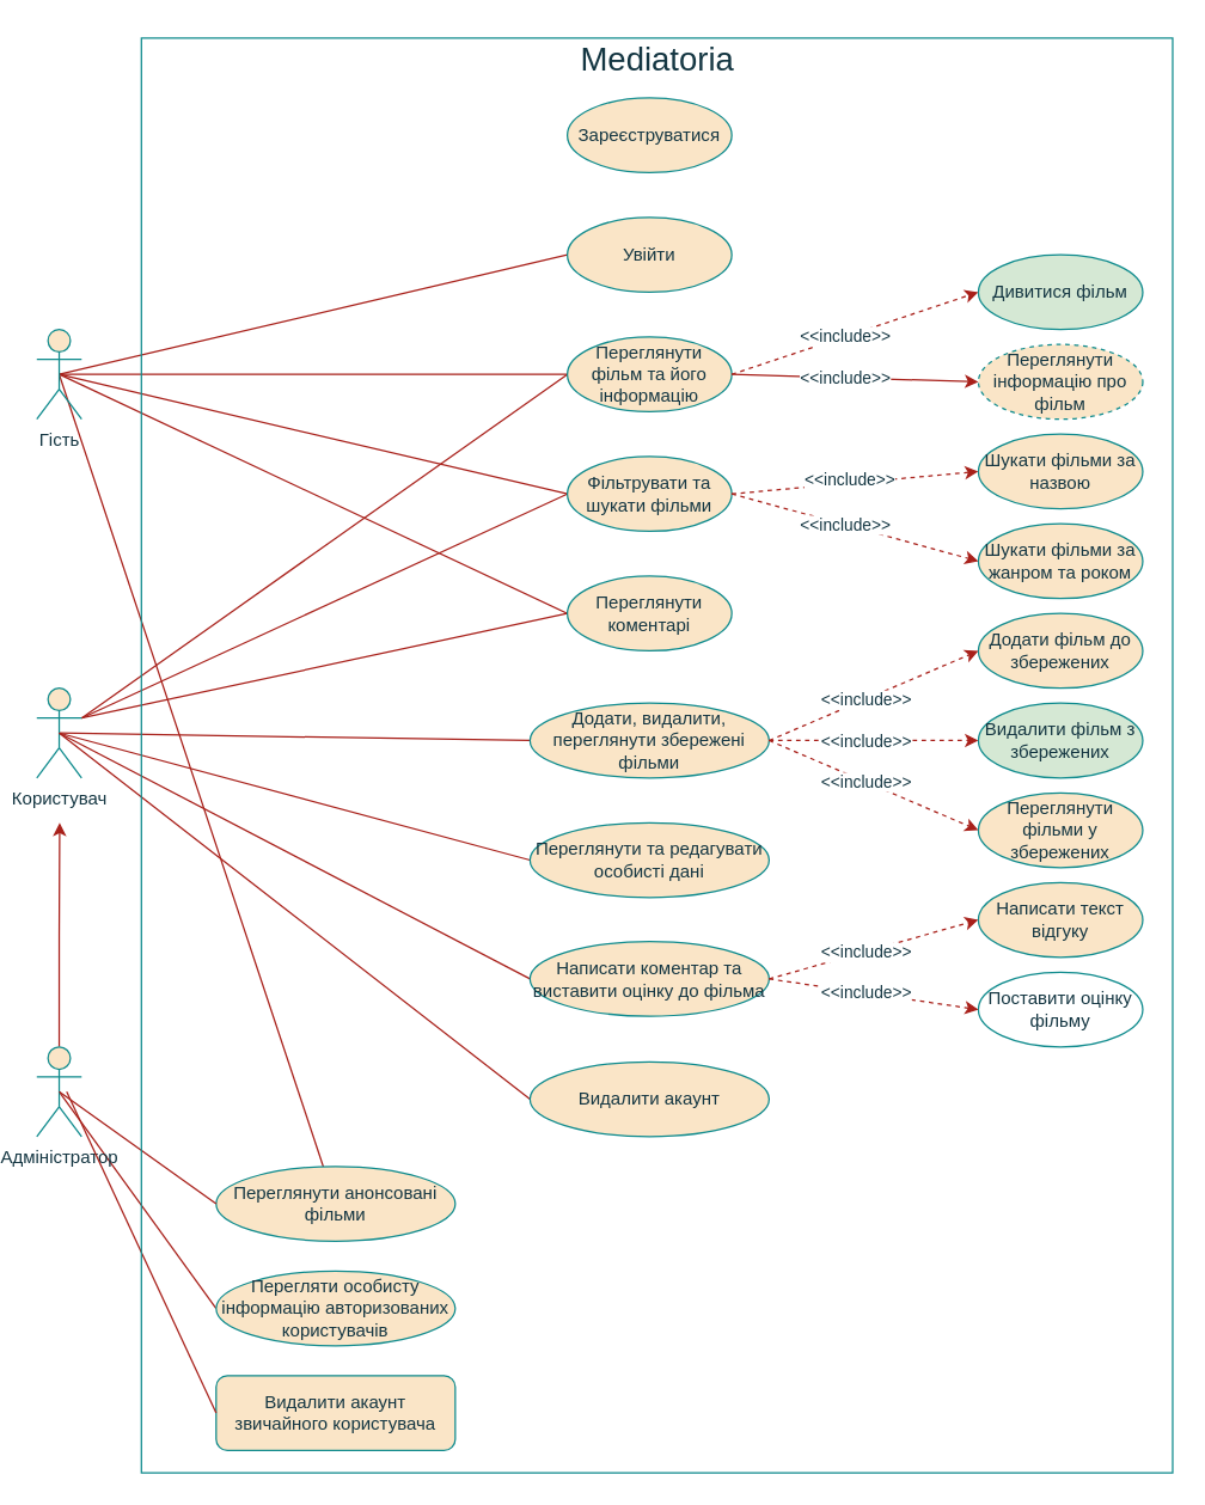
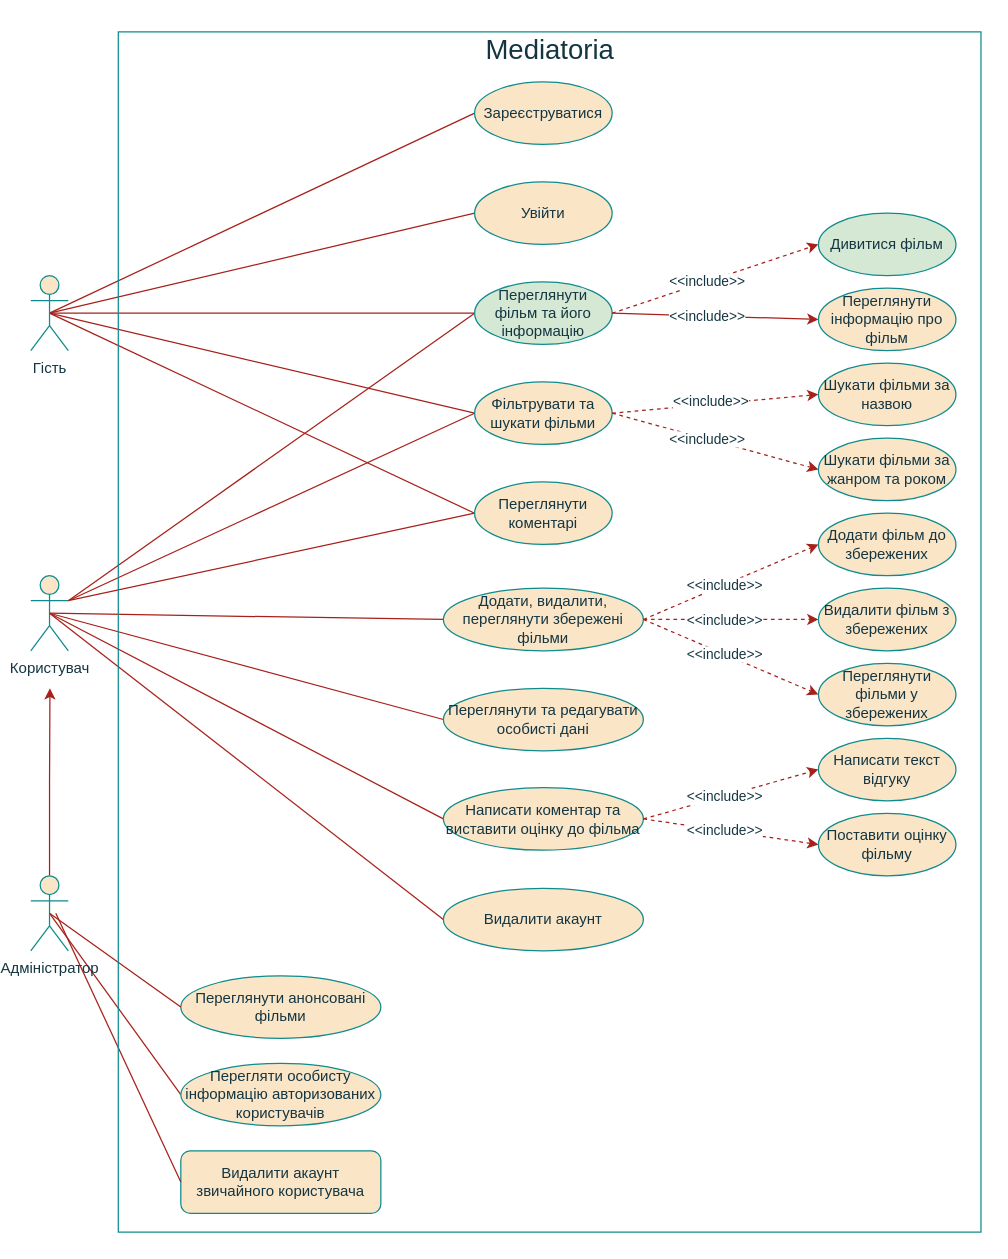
  <mxCell id="0" />
  <mxCell id="1" parent="0" />
- <mxCell id="2" style="rounded=0;orthogonalLoop=1;jettySize=auto;html=1;exitX=0.5;exitY=0.5;exitDx=0;exitDy=0;exitPerimeter=0;endArrow=none;endFill=0;labelBackgroundColor=none;strokeColor=#A8201A;fontColor=default;" edge="1" parent="1" source="7" target="30"><mxGeometry relative="1" as="geometry" /></mxCell>
+ <mxCell id="2" style="rounded=0;orthogonalLoop=1;jettySize=auto;html=1;exitX=0.5;exitY=0.5;exitDx=0;exitDy=0;exitPerimeter=0;entryX=0;entryY=0.5;entryDx=0;entryDy=0;endArrow=none;endFill=0;labelBackgroundColor=none;strokeColor=#A8201A;fontColor=default;" edge="1" parent="1" source="7" target="18"><mxGeometry relative="1" as="geometry" /></mxCell>
  <mxCell id="3" style="rounded=0;orthogonalLoop=1;jettySize=auto;html=1;exitX=0.5;exitY=0.5;exitDx=0;exitDy=0;exitPerimeter=0;entryX=0;entryY=0.5;entryDx=0;entryDy=0;endArrow=none;endFill=0;labelBackgroundColor=none;strokeColor=#A8201A;fontColor=default;" edge="1" parent="1" source="7" target="19"><mxGeometry relative="1" as="geometry" /></mxCell>
  <mxCell id="4" style="rounded=0;orthogonalLoop=1;jettySize=auto;html=1;exitX=0.5;exitY=0.5;exitDx=0;exitDy=0;exitPerimeter=0;entryX=0;entryY=0.5;entryDx=0;entryDy=0;endArrow=none;endFill=0;labelBackgroundColor=none;strokeColor=#A8201A;fontColor=default;" edge="1" parent="1" source="7" target="20"><mxGeometry relative="1" as="geometry" /></mxCell>
  <mxCell id="5" style="rounded=0;orthogonalLoop=1;jettySize=auto;html=1;exitX=0.5;exitY=0.5;exitDx=0;exitDy=0;exitPerimeter=0;entryX=0;entryY=0.5;entryDx=0;entryDy=0;strokeColor=#A8201A;fontColor=#143642;fillColor=#FAE5C7;endArrow=none;endFill=0;" edge="1" parent="1" source="7" target="21"><mxGeometry relative="1" as="geometry" /></mxCell>
  <mxCell id="6" style="rounded=0;orthogonalLoop=1;jettySize=auto;html=1;exitX=0.5;exitY=0.5;exitDx=0;exitDy=0;exitPerimeter=0;entryX=0;entryY=0.5;entryDx=0;entryDy=0;strokeColor=#A8201A;fontColor=#143642;fillColor=#FAE5C7;endArrow=none;endFill=0;" edge="1" parent="1" source="7" target="22"><mxGeometry relative="1" as="geometry" /></mxCell>
  <mxCell id="7" value="Гість" style="shape=umlActor;verticalLabelPosition=bottom;verticalAlign=top;html=1;outlineConnect=0;labelBackgroundColor=none;fillColor=#FAE5C7;strokeColor=#0F8B8D;fontColor=#143642;" vertex="1" parent="1"><mxGeometry x="20" y="220" width="30" height="60" as="geometry" /></mxCell>
  <mxCell id="8" style="rounded=0;orthogonalLoop=1;jettySize=auto;html=1;exitX=1;exitY=0.333;exitDx=0;exitDy=0;exitPerimeter=0;entryX=0;entryY=0.5;entryDx=0;entryDy=0;strokeColor=#A8201A;fontColor=#143642;fillColor=#FAE5C7;endArrow=none;endFill=0;" edge="1" parent="1" source="13" target="20"><mxGeometry relative="1" as="geometry" /></mxCell>
  <mxCell id="9" style="rounded=0;orthogonalLoop=1;jettySize=auto;html=1;exitX=1;exitY=0.333;exitDx=0;exitDy=0;exitPerimeter=0;entryX=0;entryY=0.5;entryDx=0;entryDy=0;strokeColor=#A8201A;fontColor=#143642;fillColor=#FAE5C7;endArrow=none;endFill=0;" edge="1" parent="1" source="13" target="21"><mxGeometry relative="1" as="geometry" /></mxCell>
  <mxCell id="10" style="rounded=0;orthogonalLoop=1;jettySize=auto;html=1;exitX=1;exitY=0.333;exitDx=0;exitDy=0;exitPerimeter=0;entryX=0;entryY=0.5;entryDx=0;entryDy=0;strokeColor=#A8201A;fontColor=#143642;fillColor=#FAE5C7;endArrow=none;endFill=0;" edge="1" parent="1" source="13" target="22"><mxGeometry relative="1" as="geometry" /></mxCell>
  <mxCell id="11" style="rounded=0;orthogonalLoop=1;jettySize=auto;html=1;exitX=0.5;exitY=0.5;exitDx=0;exitDy=0;exitPerimeter=0;entryX=0;entryY=0.5;entryDx=0;entryDy=0;strokeColor=#A8201A;fontColor=#143642;fillColor=#FAE5C7;endArrow=none;endFill=0;" edge="1" parent="1" source="13" target="26"><mxGeometry relative="1" as="geometry" /></mxCell>
  <mxCell id="12" style="rounded=0;orthogonalLoop=1;jettySize=auto;html=1;exitX=0.5;exitY=0.5;exitDx=0;exitDy=0;exitPerimeter=0;entryX=0;entryY=0.5;entryDx=0;entryDy=0;strokeColor=#A8201A;fontColor=#143642;fillColor=#FAE5C7;endArrow=none;endFill=0;" edge="1" parent="1" source="13" target="27"><mxGeometry relative="1" as="geometry" /></mxCell>
  <mxCell id="13" value="Користувач" style="shape=umlActor;verticalLabelPosition=bottom;verticalAlign=top;html=1;outlineConnect=0;labelBackgroundColor=none;fillColor=#FAE5C7;strokeColor=#0F8B8D;fontColor=#143642;" vertex="1" parent="1"><mxGeometry x="20" y="460" width="30" height="60" as="geometry" /></mxCell>
  <mxCell id="14" style="edgeStyle=orthogonalEdgeStyle;rounded=0;orthogonalLoop=1;jettySize=auto;html=1;exitX=0.5;exitY=0;exitDx=0;exitDy=0;exitPerimeter=0;strokeColor=#A8201A;fontColor=#143642;fillColor=#FAE5C7;" edge="1" parent="1" source="16"><mxGeometry relative="1" as="geometry"><mxPoint x="35.333" y="550" as="targetPoint" /></mxGeometry></mxCell>
  <mxCell id="15" style="rounded=0;orthogonalLoop=1;jettySize=auto;html=1;exitX=0.5;exitY=0.5;exitDx=0;exitDy=0;exitPerimeter=0;entryX=0;entryY=0.5;entryDx=0;entryDy=0;strokeColor=#A8201A;fontColor=#143642;fillColor=#FAE5C7;endArrow=none;endFill=0;" edge="1" parent="1" source="16" target="32"><mxGeometry relative="1" as="geometry" /></mxCell>
  <mxCell id="16" value="Адміністратор" style="shape=umlActor;verticalLabelPosition=bottom;verticalAlign=top;html=1;outlineConnect=0;labelBackgroundColor=none;fillColor=#FAE5C7;strokeColor=#0F8B8D;fontColor=#143642;" vertex="1" parent="1"><mxGeometry x="20" y="700" width="30" height="60" as="geometry" /></mxCell>
  <mxCell id="17" value="" style="group" vertex="1" connectable="0" parent="1"><mxGeometry x="375" y="65" width="110" height="370" as="geometry" /></mxCell>
  <mxCell id="18" value="Зареєструватися" style="ellipse;whiteSpace=wrap;html=1;labelBackgroundColor=none;fillColor=#FAE5C7;strokeColor=#0F8B8D;fontColor=#143642;" vertex="1" parent="17"><mxGeometry width="110" height="50" as="geometry" /></mxCell>
  <mxCell id="19" value="Увійти" style="ellipse;whiteSpace=wrap;html=1;labelBackgroundColor=none;fillColor=#FAE5C7;strokeColor=#0F8B8D;fontColor=#143642;" vertex="1" parent="17"><mxGeometry y="80" width="110" height="50" as="geometry" /></mxCell>
- <mxCell id="20" value="Переглянути фільм та його інформацію" style="ellipse;whiteSpace=wrap;html=1;labelBackgroundColor=none;fillColor=#FAE5C7;strokeColor=#0F8B8D;fontColor=#143642;" vertex="1" parent="17"><mxGeometry y="160" width="110" height="50" as="geometry" /></mxCell>
+ <mxCell id="20" value="Переглянути фільм та його інформацію" style="ellipse;whiteSpace=wrap;html=1;labelBackgroundColor=none;fillColor=#d5e8d4;strokeColor=#0F8B8D;fontColor=#143642;" vertex="1" parent="17"><mxGeometry y="160" width="110" height="50" as="geometry" /></mxCell>
  <mxCell id="21" value="Фільтрувати та шукати фільми" style="ellipse;whiteSpace=wrap;html=1;labelBackgroundColor=none;fillColor=#FAE5C7;strokeColor=#0F8B8D;fontColor=#143642;" vertex="1" parent="17"><mxGeometry y="240" width="110" height="50" as="geometry" /></mxCell>
  <mxCell id="22" value="Переглянути коментарі" style="ellipse;whiteSpace=wrap;html=1;labelBackgroundColor=none;fillColor=#FAE5C7;strokeColor=#0F8B8D;fontColor=#143642;" vertex="1" parent="17"><mxGeometry y="320" width="110" height="50" as="geometry" /></mxCell>
  <mxCell id="23" value="" style="endArrow=none;html=1;rounded=0;strokeColor=#A8201A;fontColor=#143642;fillColor=#FAE5C7;exitX=0.5;exitY=0.5;exitDx=0;exitDy=0;exitPerimeter=0;entryX=0;entryY=0.5;entryDx=0;entryDy=0;" edge="1" parent="1" source="13" target="28"><mxGeometry width="50" height="50" relative="1" as="geometry"><mxPoint x="90" y="710" as="sourcePoint" /><mxPoint x="140" y="660" as="targetPoint" /></mxGeometry></mxCell>
  <mxCell id="24" value="" style="endArrow=none;html=1;rounded=0;strokeColor=#A8201A;fontColor=#143642;fillColor=#FAE5C7;exitX=0.5;exitY=0.5;exitDx=0;exitDy=0;exitPerimeter=0;entryX=0;entryY=0.5;entryDx=0;entryDy=0;" edge="1" parent="1" source="13" target="29"><mxGeometry width="50" height="50" relative="1" as="geometry"><mxPoint x="350" y="600" as="sourcePoint" /><mxPoint x="400" y="550" as="targetPoint" /></mxGeometry></mxCell>
  <mxCell id="25" value="" style="group" vertex="1" connectable="0" parent="1"><mxGeometry x="350" y="470" width="160" height="290" as="geometry" /></mxCell>
  <mxCell id="26" value="Додати, видалити, переглянути збережені&lt;br&gt;фільми" style="ellipse;whiteSpace=wrap;html=1;labelBackgroundColor=none;fillColor=#FAE5C7;strokeColor=#0F8B8D;fontColor=#143642;" vertex="1" parent="25"><mxGeometry width="160" height="50" as="geometry" /></mxCell>
  <mxCell id="27" value="Переглянути та редагувати особисті дані" style="ellipse;whiteSpace=wrap;html=1;labelBackgroundColor=none;fillColor=#FAE5C7;strokeColor=#0F8B8D;fontColor=#143642;" vertex="1" parent="25"><mxGeometry y="80" width="160" height="50" as="geometry" /></mxCell>
  <mxCell id="28" value="Написати коментар та виставити оцінку до фільма" style="ellipse;whiteSpace=wrap;html=1;labelBackgroundColor=none;fillColor=#FAE5C7;strokeColor=#0F8B8D;fontColor=#143642;" vertex="1" parent="25"><mxGeometry y="159.5" width="160" height="50" as="geometry" /></mxCell>
  <mxCell id="29" value="Видалити акаунт" style="ellipse;whiteSpace=wrap;html=1;labelBackgroundColor=none;fillColor=#FAE5C7;strokeColor=#0F8B8D;fontColor=#143642;" vertex="1" parent="25"><mxGeometry y="240" width="160" height="50" as="geometry" /></mxCell>
  <mxCell id="30" value="Переглянути анонсовані фільми" style="ellipse;whiteSpace=wrap;html=1;labelBackgroundColor=none;fillColor=#FAE5C7;strokeColor=#0F8B8D;fontColor=#143642;" vertex="1" parent="1"><mxGeometry x="140" y="780" width="160" height="50" as="geometry" /></mxCell>
  <mxCell id="31" value="" style="endArrow=none;html=1;rounded=0;strokeColor=#A8201A;fontColor=#143642;fillColor=#FAE5C7;entryX=0;entryY=0.5;entryDx=0;entryDy=0;exitX=0.5;exitY=0.5;exitDx=0;exitDy=0;exitPerimeter=0;" edge="1" parent="1" source="16" target="30"><mxGeometry width="50" height="50" relative="1" as="geometry"><mxPoint x="80" y="590" as="sourcePoint" /><mxPoint x="130" y="540" as="targetPoint" /></mxGeometry></mxCell>
  <mxCell id="32" value="Перегляти особисту інформацію авторизованих користувачів" style="ellipse;whiteSpace=wrap;html=1;labelBackgroundColor=none;fillColor=#FAE5C7;strokeColor=#0F8B8D;fontColor=#143642;" vertex="1" parent="1"><mxGeometry x="140" y="850" width="160" height="50" as="geometry" /></mxCell>
  <mxCell id="33" value="Видалити акаунт звичайного користувача" style="whiteSpace=wrap;html=1;labelBackgroundColor=none;fillColor=#FAE5C7;strokeColor=#0F8B8D;fontColor=#143642;rounded=1;" vertex="1" parent="1"><mxGeometry x="140" y="920" width="160" height="50" as="geometry" /></mxCell>
  <mxCell id="34" value="" style="endArrow=none;html=1;rounded=0;strokeColor=#A8201A;fontColor=#143642;fillColor=#FAE5C7;entryX=0;entryY=0.5;entryDx=0;entryDy=0;" edge="1" parent="1" target="33"><mxGeometry width="50" height="50" relative="1" as="geometry"><mxPoint x="40" y="730" as="sourcePoint" /><mxPoint x="130" y="600" as="targetPoint" /></mxGeometry></mxCell>
  <mxCell id="35" value="Шукати фільми за назвою" style="ellipse;whiteSpace=wrap;html=1;labelBackgroundColor=none;fillColor=#FAE5C7;strokeColor=#0F8B8D;fontColor=#143642;" vertex="1" parent="1"><mxGeometry x="650" y="290" width="110" height="50" as="geometry" /></mxCell>
  <mxCell id="36" style="rounded=0;orthogonalLoop=1;jettySize=auto;html=1;exitX=1;exitY=0.5;exitDx=0;exitDy=0;entryX=0;entryY=0.5;entryDx=0;entryDy=0;strokeColor=#A8201A;fontColor=#143642;fillColor=#FAE5C7;dashed=1;" edge="1" parent="1" source="21" target="35"><mxGeometry relative="1" as="geometry" /></mxCell>
  <mxCell id="37" value="&amp;lt;&amp;lt;include&amp;gt;&amp;gt;" style="edgeLabel;html=1;align=center;verticalAlign=middle;resizable=0;points=[];fontColor=#143642;" vertex="1" connectable="0" parent="36"><mxGeometry x="-0.058" y="2" relative="1" as="geometry"><mxPoint x="1" as="offset" /></mxGeometry></mxCell>
  <mxCell id="38" value="Шукати фільми&amp;nbsp;за жанром та роком" style="ellipse;whiteSpace=wrap;html=1;labelBackgroundColor=none;fillColor=#FAE5C7;strokeColor=#0F8B8D;fontColor=#143642;" vertex="1" parent="1"><mxGeometry x="650" y="350" width="110" height="50" as="geometry" /></mxCell>
  <mxCell id="39" style="rounded=0;orthogonalLoop=1;jettySize=auto;html=1;exitX=1;exitY=0.5;exitDx=0;exitDy=0;entryX=0;entryY=0.5;entryDx=0;entryDy=0;strokeColor=#A8201A;fontColor=#143642;fillColor=#FAE5C7;dashed=1;" edge="1" parent="1" source="21" target="38"><mxGeometry relative="1" as="geometry" /></mxCell>
  <mxCell id="40" value="&amp;lt;&amp;lt;include&amp;gt;&amp;gt;" style="edgeLabel;html=1;align=center;verticalAlign=middle;resizable=0;points=[];fontColor=#143642;" vertex="1" connectable="0" parent="39"><mxGeometry x="-0.084" relative="1" as="geometry"><mxPoint as="offset" /></mxGeometry></mxCell>
  <mxCell id="41" value="Додати фільм до збережених" style="ellipse;whiteSpace=wrap;html=1;labelBackgroundColor=none;fillColor=#FAE5C7;strokeColor=#0F8B8D;fontColor=#143642;" vertex="1" parent="1"><mxGeometry x="650" y="410" width="110" height="50" as="geometry" /></mxCell>
- <mxCell id="42" value="Видалити фільм з збережених" style="ellipse;whiteSpace=wrap;html=1;labelBackgroundColor=none;fillColor=#d5e8d4;strokeColor=#0F8B8D;fontColor=#143642;" vertex="1" parent="1"><mxGeometry x="650" y="470" width="110" height="50" as="geometry" /></mxCell>
+ <mxCell id="42" value="Видалити фільм з збережених" style="ellipse;whiteSpace=wrap;html=1;labelBackgroundColor=none;fillColor=#FAE5C7;strokeColor=#0F8B8D;fontColor=#143642;" vertex="1" parent="1"><mxGeometry x="650" y="470" width="110" height="50" as="geometry" /></mxCell>
  <mxCell id="43" value="Переглянути фільми у збережених" style="ellipse;whiteSpace=wrap;html=1;labelBackgroundColor=none;fillColor=#FAE5C7;strokeColor=#0F8B8D;fontColor=#143642;" vertex="1" parent="1"><mxGeometry x="650" y="530" width="110" height="50" as="geometry" /></mxCell>
  <mxCell id="44" style="rounded=0;orthogonalLoop=1;jettySize=auto;html=1;exitX=1;exitY=0.5;exitDx=0;exitDy=0;entryX=0;entryY=0.5;entryDx=0;entryDy=0;strokeColor=#A8201A;fontColor=#143642;fillColor=#FAE5C7;dashed=1;" edge="1" parent="1" source="26" target="41"><mxGeometry relative="1" as="geometry"><mxPoint x="570" y="340" as="sourcePoint" /><mxPoint x="650" y="375" as="targetPoint" /></mxGeometry></mxCell>
  <mxCell id="45" value="&amp;lt;&amp;lt;include&amp;gt;&amp;gt;" style="edgeLabel;html=1;align=center;verticalAlign=middle;resizable=0;points=[];fontColor=#143642;" vertex="1" connectable="0" parent="44"><mxGeometry x="-0.084" relative="1" as="geometry"><mxPoint as="offset" /></mxGeometry></mxCell>
  <mxCell id="46" style="rounded=0;orthogonalLoop=1;jettySize=auto;html=1;exitX=1;exitY=0.5;exitDx=0;exitDy=0;entryX=0;entryY=0.5;entryDx=0;entryDy=0;strokeColor=#A8201A;fontColor=#143642;fillColor=#FAE5C7;dashed=1;" edge="1" parent="1" source="26" target="42"><mxGeometry relative="1" as="geometry"><mxPoint x="580" y="350" as="sourcePoint" /><mxPoint x="660" y="385" as="targetPoint" /></mxGeometry></mxCell>
  <mxCell id="47" value="&amp;lt;&amp;lt;include&amp;gt;&amp;gt;" style="edgeLabel;html=1;align=center;verticalAlign=middle;resizable=0;points=[];fontColor=#143642;" vertex="1" connectable="0" parent="46"><mxGeometry x="-0.084" relative="1" as="geometry"><mxPoint as="offset" /></mxGeometry></mxCell>
  <mxCell id="48" style="rounded=0;orthogonalLoop=1;jettySize=auto;html=1;exitX=1;exitY=0.5;exitDx=0;exitDy=0;entryX=0;entryY=0.5;entryDx=0;entryDy=0;strokeColor=#A8201A;fontColor=#143642;fillColor=#FAE5C7;dashed=1;" edge="1" parent="1" source="26" target="43"><mxGeometry relative="1" as="geometry"><mxPoint x="520" y="505" as="sourcePoint" /><mxPoint x="650" y="535" as="targetPoint" /></mxGeometry></mxCell>
  <mxCell id="49" value="&amp;lt;&amp;lt;include&amp;gt;&amp;gt;" style="edgeLabel;html=1;align=center;verticalAlign=middle;resizable=0;points=[];fontColor=#143642;" vertex="1" connectable="0" parent="48"><mxGeometry x="-0.084" relative="1" as="geometry"><mxPoint as="offset" /></mxGeometry></mxCell>
  <mxCell id="50" value="Дивитися фільм" style="ellipse;whiteSpace=wrap;html=1;labelBackgroundColor=none;fillColor=#d5e8d4;strokeColor=#0F8B8D;fontColor=#143642;" vertex="1" parent="1"><mxGeometry x="650" y="170" width="110" height="50" as="geometry" /></mxCell>
- <mxCell id="51" value="Переглянути інформацію про фільм" style="ellipse;whiteSpace=wrap;html=1;labelBackgroundColor=none;fillColor=#FAE5C7;strokeColor=#0F8B8D;fontColor=#143642;dashed=1;" vertex="1" parent="1"><mxGeometry x="650" y="230" width="110" height="50" as="geometry" /></mxCell>
+ <mxCell id="51" value="Переглянути інформацію про фільм" style="ellipse;whiteSpace=wrap;html=1;labelBackgroundColor=none;fillColor=#FAE5C7;strokeColor=#0F8B8D;fontColor=#143642;" vertex="1" parent="1"><mxGeometry x="650" y="230" width="110" height="50" as="geometry" /></mxCell>
  <mxCell id="52" style="rounded=0;orthogonalLoop=1;jettySize=auto;html=1;exitX=1;exitY=0.5;exitDx=0;exitDy=0;entryX=0;entryY=0.5;entryDx=0;entryDy=0;strokeColor=#A8201A;fontColor=#143642;fillColor=#FAE5C7;dashed=0;" edge="1" parent="1" source="20" target="51"><mxGeometry relative="1" as="geometry"><mxPoint x="570" y="340" as="sourcePoint" /><mxPoint x="660" y="365" as="targetPoint" /></mxGeometry></mxCell>
  <mxCell id="53" value="&amp;lt;&amp;lt;include&amp;gt;&amp;gt;" style="edgeLabel;html=1;align=center;verticalAlign=middle;resizable=0;points=[];fontColor=#143642;" vertex="1" connectable="0" parent="52"><mxGeometry x="-0.084" relative="1" as="geometry"><mxPoint as="offset" /></mxGeometry></mxCell>
  <mxCell id="54" style="rounded=0;orthogonalLoop=1;jettySize=auto;html=1;exitX=1;exitY=0.5;exitDx=0;exitDy=0;entryX=0;entryY=0.5;entryDx=0;entryDy=0;strokeColor=#A8201A;fontColor=#143642;fillColor=#FAE5C7;dashed=1;" edge="1" parent="1" source="20" target="50"><mxGeometry relative="1" as="geometry"><mxPoint x="570" y="260" as="sourcePoint" /><mxPoint x="660" y="235" as="targetPoint" /></mxGeometry></mxCell>
  <mxCell id="55" value="&amp;lt;&amp;lt;include&amp;gt;&amp;gt;" style="edgeLabel;html=1;align=center;verticalAlign=middle;resizable=0;points=[];fontColor=#143642;" vertex="1" connectable="0" parent="54"><mxGeometry x="-0.084" relative="1" as="geometry"><mxPoint as="offset" /></mxGeometry></mxCell>
  <mxCell id="56" value="Написати текст відгуку" style="ellipse;whiteSpace=wrap;html=1;labelBackgroundColor=none;fillColor=#FAE5C7;strokeColor=#0F8B8D;fontColor=#143642;" vertex="1" parent="1"><mxGeometry x="650" y="590" width="110" height="50" as="geometry" /></mxCell>
- <mxCell id="57" value="Поставити оцінку фільму" style="ellipse;whiteSpace=wrap;html=1;labelBackgroundColor=none;fillColor=#ffffff;strokeColor=#0F8B8D;fontColor=#143642;" vertex="1" parent="1"><mxGeometry x="650" y="650" width="110" height="50" as="geometry" /></mxCell>
+ <mxCell id="57" value="Поставити оцінку фільму" style="ellipse;whiteSpace=wrap;html=1;labelBackgroundColor=none;fillColor=#FAE5C7;strokeColor=#0F8B8D;fontColor=#143642;" vertex="1" parent="1"><mxGeometry x="650" y="650" width="110" height="50" as="geometry" /></mxCell>
  <mxCell id="58" style="rounded=0;orthogonalLoop=1;jettySize=auto;html=1;exitX=1;exitY=0.5;exitDx=0;exitDy=0;entryX=0;entryY=0.5;entryDx=0;entryDy=0;strokeColor=#A8201A;fontColor=#143642;fillColor=#FAE5C7;dashed=1;" edge="1" parent="1" source="28" target="56"><mxGeometry relative="1" as="geometry"><mxPoint x="520" y="505" as="sourcePoint" /><mxPoint x="660" y="565" as="targetPoint" /></mxGeometry></mxCell>
  <mxCell id="59" value="&amp;lt;&amp;lt;include&amp;gt;&amp;gt;" style="edgeLabel;html=1;align=center;verticalAlign=middle;resizable=0;points=[];fontColor=#143642;" vertex="1" connectable="0" parent="58"><mxGeometry x="-0.084" relative="1" as="geometry"><mxPoint as="offset" /></mxGeometry></mxCell>
  <mxCell id="60" style="rounded=0;orthogonalLoop=1;jettySize=auto;html=1;exitX=1;exitY=0.5;exitDx=0;exitDy=0;entryX=0;entryY=0.5;entryDx=0;entryDy=0;strokeColor=#A8201A;fontColor=#143642;fillColor=#FAE5C7;dashed=1;" edge="1" parent="1" source="28" target="57"><mxGeometry relative="1" as="geometry"><mxPoint x="520" y="665" as="sourcePoint" /><mxPoint x="660" y="625" as="targetPoint" /></mxGeometry></mxCell>
  <mxCell id="61" value="&amp;lt;&amp;lt;include&amp;gt;&amp;gt;" style="edgeLabel;html=1;align=center;verticalAlign=middle;resizable=0;points=[];fontColor=#143642;" vertex="1" connectable="0" parent="60"><mxGeometry x="-0.084" relative="1" as="geometry"><mxPoint as="offset" /></mxGeometry></mxCell>
  <mxCell id="62" value="" style="rounded=0;whiteSpace=wrap;html=1;strokeColor=#0F8B8D;fontColor=#143642;fillColor=none;" vertex="1" parent="1"><mxGeometry x="90" y="25" width="690" height="960" as="geometry" /></mxCell>
  <mxCell id="63" value="&lt;font style=&quot;font-size: 22px;&quot;&gt;Mediatoria&lt;/font&gt;" style="text;html=1;align=center;verticalAlign=middle;resizable=0;points=[];autosize=1;strokeColor=none;fillColor=none;fontColor=#143642;" vertex="1" parent="1"><mxGeometry x="370" y="20" width="130" height="40" as="geometry" /></mxCell>
